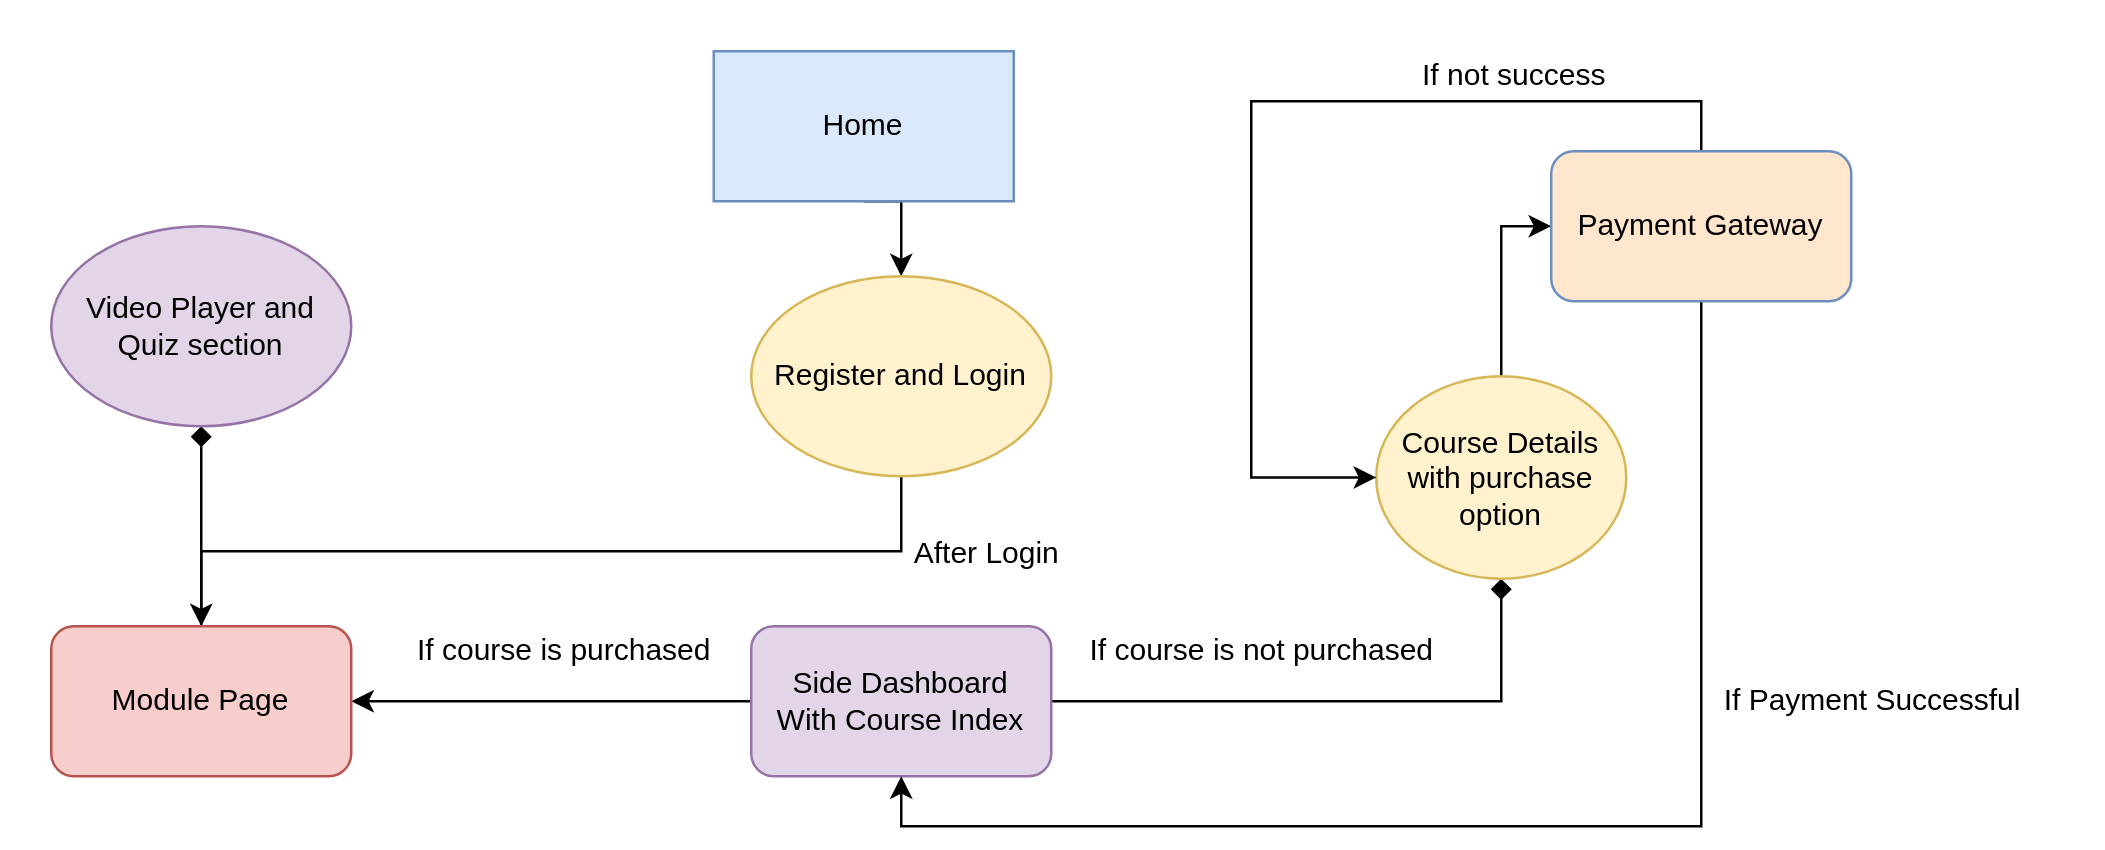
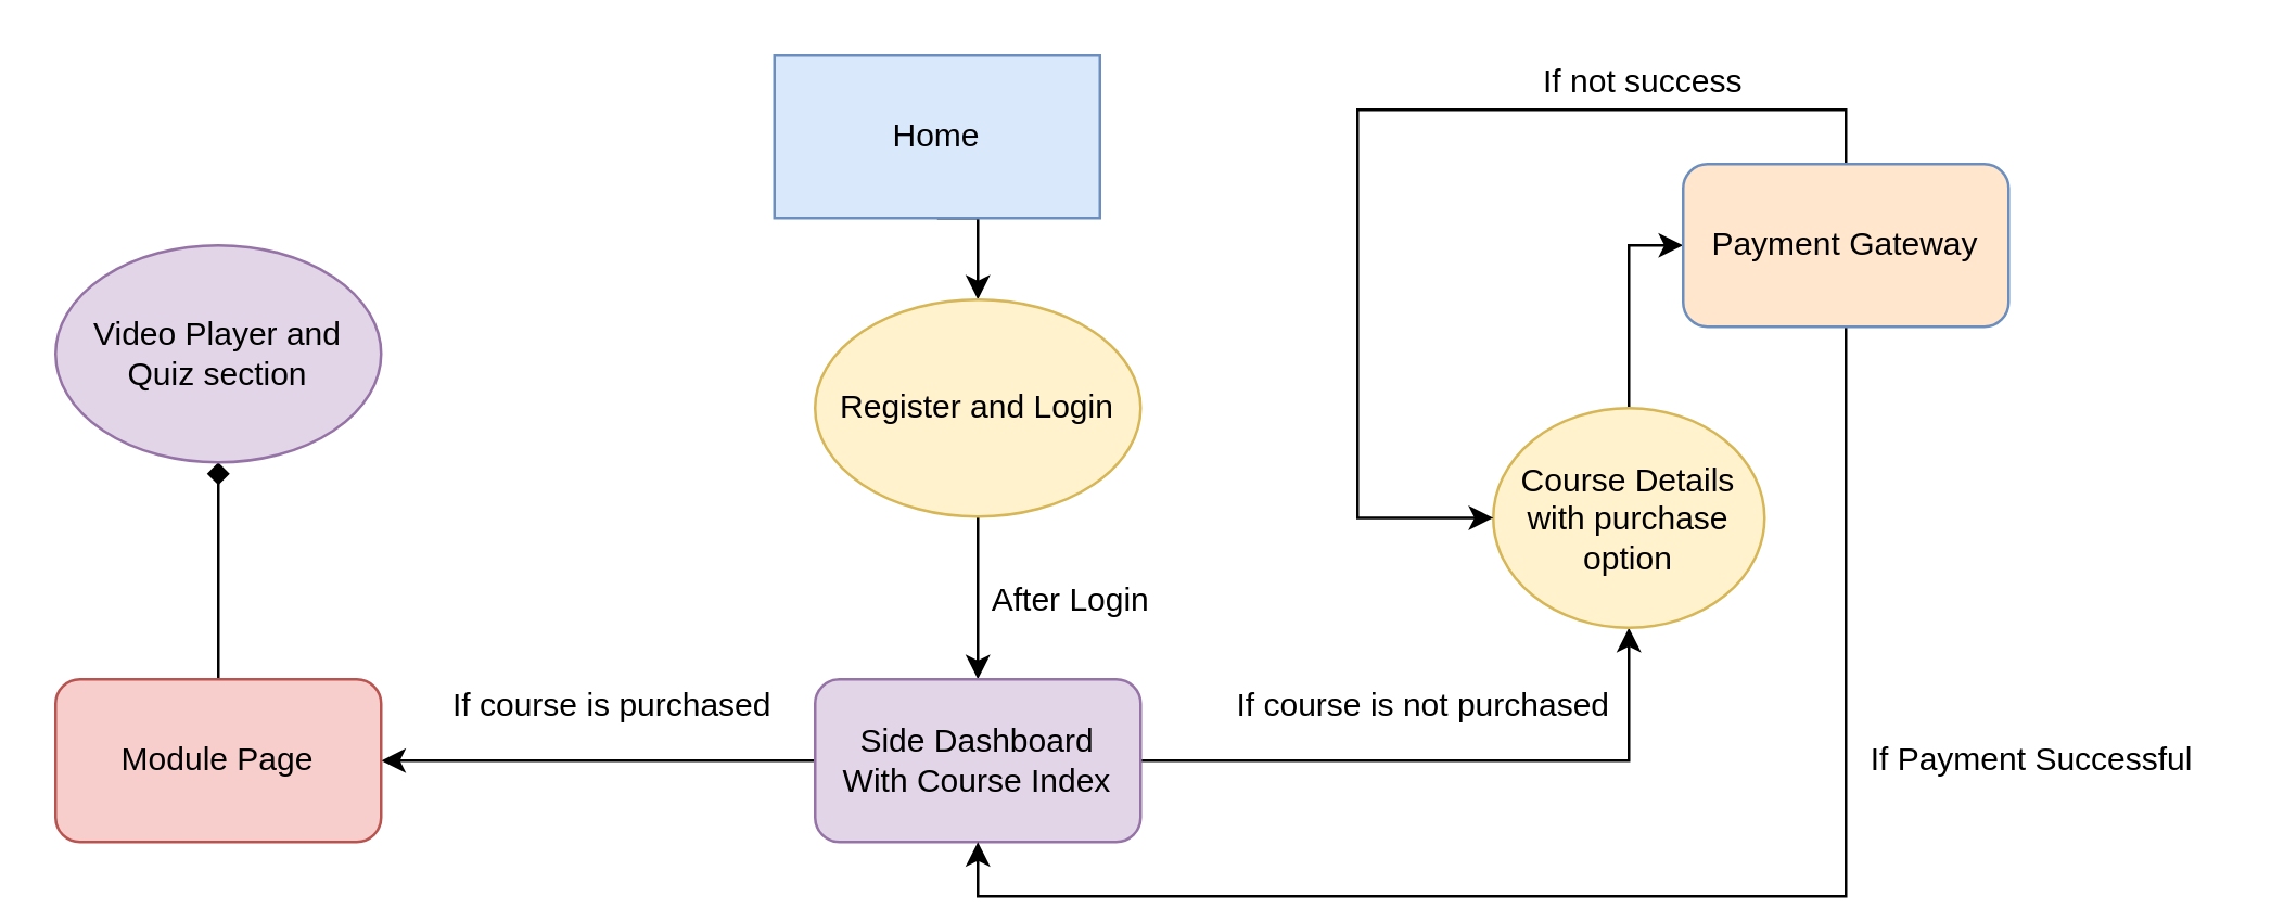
  <mxCell id="0" />
  <mxCell id="1" parent="0" />
  <mxCell id="2" style="edgeStyle=orthogonalEdgeStyle;rounded=0;orthogonalLoop=1;jettySize=auto;html=1;exitX=0.5;exitY=1;exitDx=0;exitDy=0;entryX=0.5;entryY=0;entryDx=0;entryDy=0;" edge="1" parent="1" source="3" target="5"><mxGeometry relative="1" as="geometry" /></mxCell>
  <mxCell id="3" value="Home" style="rounded=0;whiteSpace=wrap;html=1;fillColor=#dae8fc;strokeColor=#6c8ebf;" vertex="1" parent="1"><mxGeometry x="285" y="20" width="120" height="60" as="geometry" /></mxCell>
- <mxCell id="4" style="edgeStyle=orthogonalEdgeStyle;rounded=0;orthogonalLoop=1;jettySize=auto;html=1;exitX=0.5;exitY=1;exitDx=0;exitDy=0;" edge="1" parent="1" source="5" target="17"><mxGeometry relative="1" as="geometry" /></mxCell>
+ <mxCell id="4" style="edgeStyle=orthogonalEdgeStyle;rounded=0;orthogonalLoop=1;jettySize=auto;html=1;exitX=0.5;exitY=1;exitDx=0;exitDy=0;" edge="1" parent="1" source="5" target="8"><mxGeometry relative="1" as="geometry" /></mxCell>
  <mxCell id="5" value="Register and Login" style="ellipse;whiteSpace=wrap;html=1;fillColor=#fff2cc;strokeColor=#d6b656;" vertex="1" parent="1"><mxGeometry x="300" y="110" width="120" height="80" as="geometry" /></mxCell>
- <mxCell id="6" style="edgeStyle=orthogonalEdgeStyle;rounded=0;orthogonalLoop=1;jettySize=auto;html=1;exitX=1;exitY=0.5;exitDx=0;exitDy=0;entryX=0.5;entryY=1;entryDx=0;entryDy=0;endArrow=diamond;" edge="1" parent="1" source="8" target="11"><mxGeometry relative="1" as="geometry"><mxPoint x="560" y="230" as="targetPoint" /></mxGeometry></mxCell>
+ <mxCell id="6" style="edgeStyle=orthogonalEdgeStyle;rounded=0;orthogonalLoop=1;jettySize=auto;html=1;exitX=1;exitY=0.5;exitDx=0;exitDy=0;entryX=0.5;entryY=1;entryDx=0;entryDy=0;" edge="1" parent="1" source="8" target="11"><mxGeometry relative="1" as="geometry"><mxPoint x="560" y="230" as="targetPoint" /></mxGeometry></mxCell>
  <mxCell id="7" style="edgeStyle=orthogonalEdgeStyle;rounded=0;orthogonalLoop=1;jettySize=auto;html=1;exitX=0;exitY=0.5;exitDx=0;exitDy=0;entryX=1;entryY=0.5;entryDx=0;entryDy=0;" edge="1" parent="1" source="8" target="17"><mxGeometry relative="1" as="geometry" /></mxCell>
  <mxCell id="8" value="Side Dashboard&lt;br&gt;With Course Index" style="rounded=1;whiteSpace=wrap;html=1;fillColor=#e1d5e7;strokeColor=#9673a6;" vertex="1" parent="1"><mxGeometry x="300" y="250" width="120" height="60" as="geometry" /></mxCell>
  <mxCell id="9" value="After Login" style="text;html=1;align=center;verticalAlign=middle;resizable=0;points=[];autosize=1;" vertex="1" parent="1"><mxGeometry x="359" y="211" width="70" height="20" as="geometry" /></mxCell>
  <mxCell id="10" style="edgeStyle=orthogonalEdgeStyle;rounded=0;orthogonalLoop=1;jettySize=auto;html=1;exitX=0.5;exitY=0;exitDx=0;exitDy=0;entryX=0;entryY=0.5;entryDx=0;entryDy=0;" edge="1" parent="1" source="11" target="14"><mxGeometry relative="1" as="geometry"><mxPoint x="560" y="90" as="targetPoint" /></mxGeometry></mxCell>
  <mxCell id="11" value="Course Details with purchase&lt;br&gt;option" style="ellipse;whiteSpace=wrap;html=1;fillColor=#fff2cc;strokeColor=#d6b656;" vertex="1" parent="1"><mxGeometry x="550" y="150" width="100" height="81" as="geometry" /></mxCell>
  <mxCell id="12" style="edgeStyle=orthogonalEdgeStyle;rounded=0;orthogonalLoop=1;jettySize=auto;html=1;exitX=0.5;exitY=1;exitDx=0;exitDy=0;entryX=0.5;entryY=1;entryDx=0;entryDy=0;" edge="1" parent="1" source="14" target="8"><mxGeometry relative="1" as="geometry"><mxPoint x="690" y="336" as="targetPoint" /></mxGeometry></mxCell>
  <mxCell id="13" style="edgeStyle=orthogonalEdgeStyle;rounded=0;orthogonalLoop=1;jettySize=auto;html=1;exitX=0.5;exitY=0;exitDx=0;exitDy=0;entryX=0;entryY=0.5;entryDx=0;entryDy=0;" edge="1" parent="1" source="14" target="11"><mxGeometry relative="1" as="geometry"><mxPoint x="547" y="200" as="targetPoint" /><Array as="points"><mxPoint x="680" y="40" /><mxPoint x="500" y="40" /><mxPoint x="500" y="191" /></Array></mxGeometry></mxCell>
  <mxCell id="14" value="Payment Gateway" style="rounded=1;whiteSpace=wrap;html=1;fillColor=#ffe6cc;strokeColor=#6c8ebf;" vertex="1" parent="1"><mxGeometry x="620" y="60" width="120" height="60" as="geometry" /></mxCell>
- <mxCell id="15" value="If course is not purchased" style="text;html=1;align=center;verticalAlign=middle;resizable=0;points=[];autosize=1;" vertex="1" parent="1"><mxGeometry x="429" y="250" width="150" height="20" as="geometry" /></mxCell>
+ <mxCell id="15" value="If course is not purchased" style="text;html=1;align=center;verticalAlign=middle;resizable=0;points=[];autosize=1;" vertex="1" parent="1"><mxGeometry x="449" y="250" width="150" height="20" as="geometry" /></mxCell>
  <mxCell id="16" style="edgeStyle=orthogonalEdgeStyle;rounded=0;orthogonalLoop=1;jettySize=auto;html=1;exitX=0.5;exitY=0;exitDx=0;exitDy=0;endArrow=diamond;" edge="1" parent="1" source="17" target="19"><mxGeometry relative="1" as="geometry"><mxPoint x="80" y="200" as="targetPoint" /></mxGeometry></mxCell>
  <mxCell id="17" value="Module Page" style="rounded=1;whiteSpace=wrap;html=1;fillColor=#f8cecc;strokeColor=#b85450;" vertex="1" parent="1"><mxGeometry x="20" y="250" width="120" height="60" as="geometry" /></mxCell>
  <mxCell id="18" value="If course is purchased" style="text;html=1;align=center;verticalAlign=middle;resizable=0;points=[];autosize=1;" vertex="1" parent="1"><mxGeometry x="160" y="250" width="130" height="20" as="geometry" /></mxCell>
  <mxCell id="19" value="Video Player and Quiz section" style="ellipse;whiteSpace=wrap;html=1;fillColor=#e1d5e7;strokeColor=#9673a6;" vertex="1" parent="1"><mxGeometry x="20" y="90" width="120" height="80" as="geometry" /></mxCell>
  <mxCell id="20" value="If Payment Successful&amp;nbsp;" style="text;html=1;align=center;verticalAlign=middle;resizable=0;points=[];autosize=1;" vertex="1" parent="1"><mxGeometry x="680" y="270" width="140" height="20" as="geometry" /></mxCell>
  <mxCell id="21" value="If not success" style="text;html=1;align=center;verticalAlign=middle;resizable=0;points=[];autosize=1;" vertex="1" parent="1"><mxGeometry x="560" y="20" width="90" height="20" as="geometry" /></mxCell>
